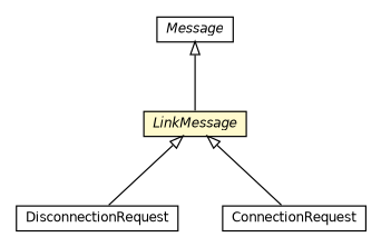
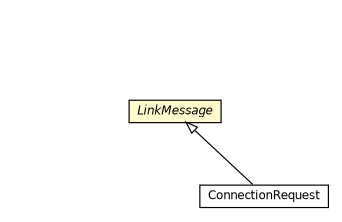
  digraph {
    nodesep=0.25
    ranksep=0.5
    node [fontcolor=black fontname=Helvetica fontsize=10.0 shape=plaintext]
    edge [arrowtail=empty dir=back fontname=Helvetica fontsize=10 headport=p labelfontname=Helvetica labelfontsize=10 tailport=p]
-   n1 [label=<<table title="org.universAAL.ri.gateway.protocol.Message" border="0" cellborder="1" cellspacing="0" cellpadding="2" port="p" href="./Message.html"> 		<tr><td><table border="0" cellspacing="0" cellpadding="1"> <tr><td align="center" balign="center"><font face="Helvetica-Oblique"> Message </font></td></tr> 		</table></td></tr> 		</table>>]
    n2 [label=<<table title="org.universAAL.ri.gateway.protocol.LinkMessage" border="0" cellborder="1" cellspacing="0" cellpadding="2" port="p" bgcolor="lemonChiffon" href="./LinkMessage.html"> 		<tr><td><table border="0" cellspacing="0" cellpadding="1"> <tr><td align="center" balign="center"><font face="Helvetica-Oblique"> LinkMessage </font></td></tr> 		</table></td></tr> 		</table>>]
-   n3 [label=<<table title="org.universAAL.ri.gateway.protocol.link.DisconnectionRequest" border="0" cellborder="1" cellspacing="0" cellpadding="2" port="p" href="./link/DisconnectionRequest.html"> 		<tr><td><table border="0" cellspacing="0" cellpadding="1"> <tr><td align="center" balign="center"> DisconnectionRequest </td></tr> 		</table></td></tr> 		</table>>]
    n4 [label=<<table title="org.universAAL.ri.gateway.protocol.link.ConnectionRequest" border="0" cellborder="1" cellspacing="0" cellpadding="2" port="p" href="./link/ConnectionRequest.html"> 		<tr><td><table border="0" cellspacing="0" cellpadding="1"> <tr><td align="center" balign="center"> ConnectionRequest </td></tr> 		</table></td></tr> 		</table>>]
-   n1 -> n2
-   n2 -> n3
    n2 -> n4
  }
